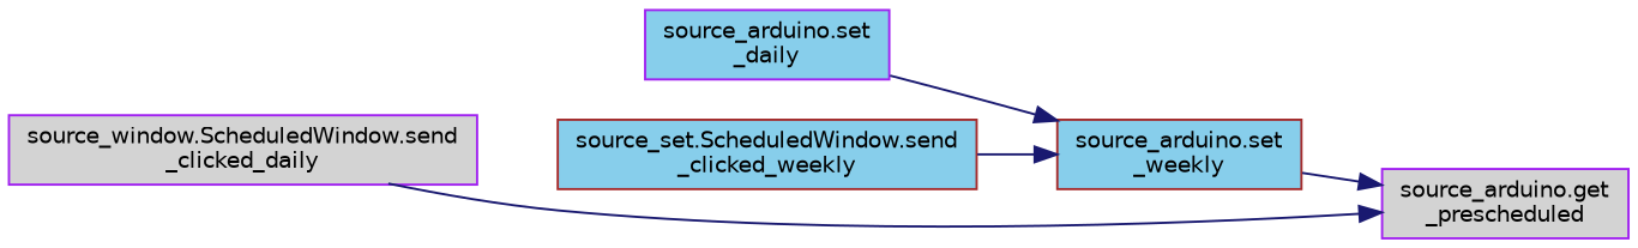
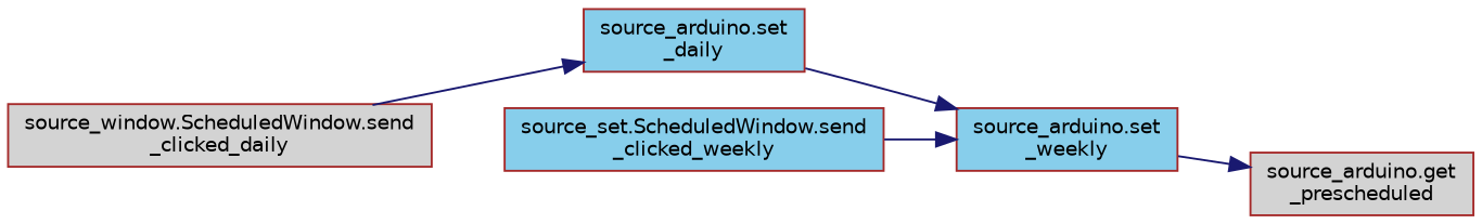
  digraph {
    rankdir=RL
    node [color=brown fillcolor=skyblue fontname=Helvetica fontsize=10 shape=record style=filled]
    edge [color=midnightblue dir=back fontname=Helvetica fontsize=10 labelfontname=Helvetica labelfontsize=10 style=solid]
-   n1 [color=purple fillcolor=lightgrey fontcolor=black height=0.2 label="source_arduino.get\l_prescheduled" width=0.4]
+   n1 [fillcolor=lightgrey fontcolor=black height=0.2 label="source_arduino.get\l_prescheduled" width=0.4]
    n2 [height=0.2 label="source_arduino.set\l_weekly" width=0.4]
-   n3 [color=purple height=0.2 label="source_arduino.set\l_daily" width=0.4]
-   n4 [color=purple fillcolor=lightgrey height=0.2 label="source_window.ScheduledWindow.send\l_clicked_daily" width=0.4]
+   n3 [height=0.2 label="source_arduino.set\l_daily" width=0.4]
+   n4 [fillcolor=lightgrey height=0.2 label="source_window.ScheduledWindow.send\l_clicked_daily" width=0.4]
    n5 [height=0.2 label="source_set.ScheduledWindow.send\l_clicked_weekly" width=0.4]
    n1 -> n2
    n2 -> n3
    n2 -> n5
-   n1 -> n4
+   n3 -> n4
  }
